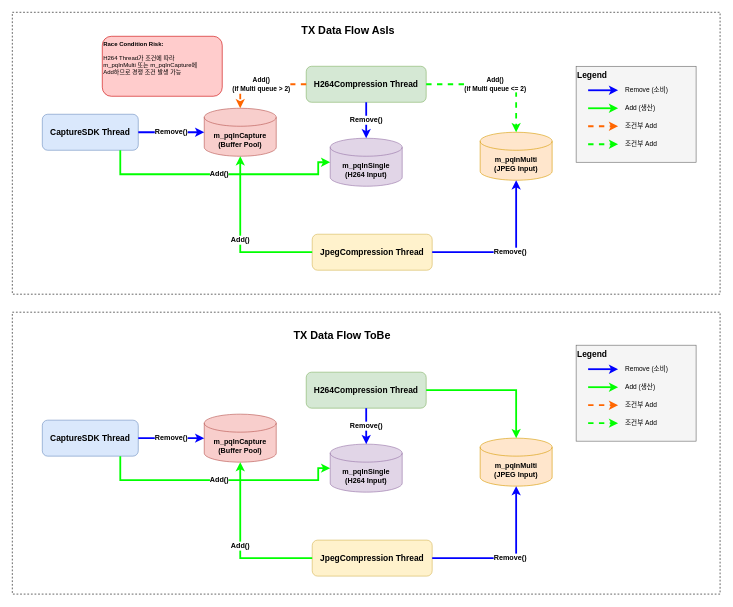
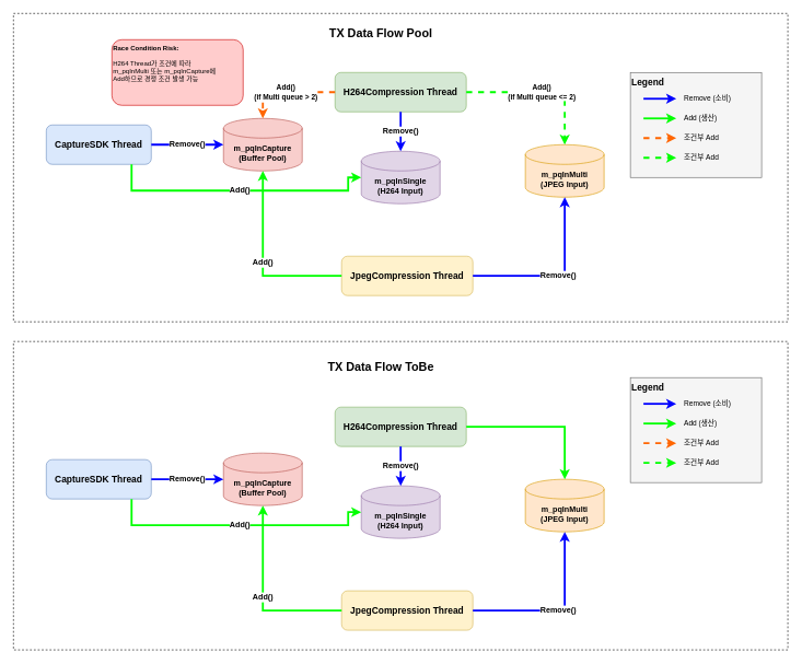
  <mxCell id="0" />
  <mxCell id="1" parent="0" />
  <mxCell id="2" value="" style="rounded=0;whiteSpace=wrap;html=1;fillColor=none;dashed=1;" vertex="1" parent="1"><mxGeometry x="20" y="520" width="1180" height="470" as="geometry" /></mxCell>
  <mxCell id="3" value="" style="rounded=0;whiteSpace=wrap;html=1;fillColor=none;dashed=1;" vertex="1" parent="1"><mxGeometry x="20" y="20" width="1180" height="470" as="geometry" /></mxCell>
  <mxCell id="4" value="CaptureSDK Thread" style="rounded=1;whiteSpace=wrap;html=1;fillColor=#dae8fc;strokeColor=#6c8ebf;fontSize=14;fontStyle=1" vertex="1" parent="1"><mxGeometry x="70" y="190" width="160" height="60" as="geometry" /></mxCell>
  <mxCell id="5" value="H264Compression Thread" style="rounded=1;whiteSpace=wrap;html=1;fillColor=#d5e8d4;strokeColor=#82b366;fontSize=14;fontStyle=1" vertex="1" parent="1"><mxGeometry x="510" y="110" width="200" height="60" as="geometry" /></mxCell>
  <mxCell id="6" value="JpegCompression Thread" style="rounded=1;whiteSpace=wrap;html=1;fillColor=#fff2cc;strokeColor=#d6b656;fontSize=14;fontStyle=1" vertex="1" parent="1"><mxGeometry x="520" y="390" width="200" height="60" as="geometry" /></mxCell>
  <mxCell id="7" value="m_pqInCapture&lt;br&gt;(Buffer Pool)" style="shape=cylinder3;whiteSpace=wrap;html=1;boundedLbl=1;backgroundOutline=1;size=15;fillColor=#f8cecc;strokeColor=#b85450;fontSize=12;fontStyle=1" vertex="1" parent="1"><mxGeometry x="340" y="180" width="120" height="80" as="geometry" /></mxCell>
  <mxCell id="8" value="m_pqInSingle&lt;br&gt;(H264 Input)" style="shape=cylinder3;whiteSpace=wrap;html=1;boundedLbl=1;backgroundOutline=1;size=15;fillColor=#e1d5e7;strokeColor=#9673a6;fontSize=12;fontStyle=1" vertex="1" parent="1"><mxGeometry x="550" y="230" width="120" height="80" as="geometry" /></mxCell>
  <mxCell id="9" value="m_pqInMulti&lt;br&gt;(JPEG Input)" style="shape=cylinder3;whiteSpace=wrap;html=1;boundedLbl=1;backgroundOutline=1;size=15;fillColor=#ffe6cc;strokeColor=#d79b00;fontSize=12;fontStyle=1" vertex="1" parent="1"><mxGeometry x="800" y="220" width="120" height="80" as="geometry" /></mxCell>
  <mxCell id="10" value="Remove()" style="edgeStyle=orthogonalEdgeStyle;rounded=0;orthogonalLoop=1;jettySize=auto;html=1;strokeWidth=3;strokeColor=#0000FF;fontSize=12;fontStyle=1" edge="1" parent="1" source="4" target="7"><mxGeometry relative="1" as="geometry" /></mxCell>
  <mxCell id="11" value="Add()" style="edgeStyle=orthogonalEdgeStyle;rounded=0;orthogonalLoop=1;jettySize=auto;html=1;strokeWidth=3;strokeColor=#00FF00;fontSize=12;fontStyle=1;entryX=0;entryY=0.5;entryDx=0;entryDy=0;entryPerimeter=0" edge="1" parent="1" source="4" target="8"><mxGeometry relative="1" as="geometry"><Array as="points"><mxPoint x="200" y="290" /><mxPoint x="530" y="290" /><mxPoint x="530" y="270" /></Array></mxGeometry></mxCell>
  <mxCell id="12" value="Remove()" style="edgeStyle=orthogonalEdgeStyle;rounded=0;orthogonalLoop=1;jettySize=auto;html=1;strokeWidth=3;strokeColor=#0000FF;fontSize=12;fontStyle=1;exitX=0.5;exitY=1;exitDx=0;exitDy=0;entryX=0.5;entryY=0;entryDx=0;entryDy=0;entryPerimeter=0" edge="1" parent="1" source="5" target="8"><mxGeometry relative="1" as="geometry" /></mxCell>
  <mxCell id="13" value="Add()&lt;br&gt;(if Multi queue &lt;= 2)" style="edgeStyle=orthogonalEdgeStyle;rounded=0;orthogonalLoop=1;jettySize=auto;html=1;strokeWidth=3;strokeColor=#00FF00;fontSize=11;fontStyle=1;exitX=1;exitY=0.5;exitDx=0;exitDy=0;entryX=0.5;entryY=0;entryDx=0;entryDy=0;entryPerimeter=0;dashed=1" edge="1" parent="1" source="5" target="9"><mxGeometry relative="1" as="geometry"><Array as="points"><mxPoint x="860" y="140" /></Array></mxGeometry></mxCell>
  <mxCell id="14" value="Add()&lt;br&gt;(if Multi queue &gt; 2)" style="edgeStyle=orthogonalEdgeStyle;rounded=0;orthogonalLoop=1;jettySize=auto;html=1;strokeWidth=3;strokeColor=#FF6600;fontSize=11;fontStyle=1;exitX=0;exitY=0.5;exitDx=0;exitDy=0;entryX=0.5;entryY=0;entryDx=0;entryDy=0;entryPerimeter=0;dashed=1" edge="1" parent="1" source="5" target="7"><mxGeometry relative="1" as="geometry"><Array as="points"><mxPoint x="400" y="140" /></Array></mxGeometry></mxCell>
  <mxCell id="15" value="Remove()" style="edgeStyle=orthogonalEdgeStyle;rounded=0;orthogonalLoop=1;jettySize=auto;html=1;strokeWidth=3;strokeColor=#0000FF;fontSize=12;fontStyle=1;exitX=1;exitY=0.5;exitDx=0;exitDy=0;entryX=0.5;entryY=1;entryDx=0;entryDy=0;entryPerimeter=0" edge="1" parent="1" source="6" target="9"><mxGeometry relative="1" as="geometry"><Array as="points"><mxPoint x="860" y="420" /></Array></mxGeometry></mxCell>
  <mxCell id="16" value="Add()" style="edgeStyle=orthogonalEdgeStyle;rounded=0;orthogonalLoop=1;jettySize=auto;html=1;strokeWidth=3;strokeColor=#00FF00;fontSize=12;fontStyle=1;exitX=0;exitY=0.5;exitDx=0;exitDy=0;entryX=0.5;entryY=1;entryDx=0;entryDy=0;entryPerimeter=0" edge="1" parent="1" source="6" target="7"><mxGeometry relative="1" as="geometry"><Array as="points"><mxPoint x="400" y="420" /></Array></mxGeometry></mxCell>
  <mxCell id="17" value="Legend" style="rounded=0;whiteSpace=wrap;html=1;fillColor=#f5f5f5;strokeColor=#666666;fontSize=14;fontStyle=1;align=left;verticalAlign=top" vertex="1" parent="1"><mxGeometry x="960" y="110" width="200" height="160" as="geometry" /></mxCell>
  <mxCell id="18" value="" style="endArrow=classic;html=1;strokeWidth=3;strokeColor=#0000FF" edge="1" parent="1"><mxGeometry width="50" height="50" relative="1" as="geometry"><mxPoint x="980" y="150" as="sourcePoint" /><mxPoint x="1030" y="150" as="targetPoint" /></mxGeometry></mxCell>
  <mxCell id="19" value="Remove (소비)" style="text;html=1;align=left;verticalAlign=middle;fontSize=11" vertex="1" parent="1"><mxGeometry x="1040" y="140" width="100" height="20" as="geometry" /></mxCell>
  <mxCell id="20" value="" style="endArrow=classic;html=1;strokeWidth=3;strokeColor=#00FF00" edge="1" parent="1"><mxGeometry width="50" height="50" relative="1" as="geometry"><mxPoint x="980" y="180" as="sourcePoint" /><mxPoint x="1030" y="180" as="targetPoint" /></mxGeometry></mxCell>
  <mxCell id="21" value="Add (생산)" style="text;html=1;align=left;verticalAlign=middle;fontSize=11" vertex="1" parent="1"><mxGeometry x="1040" y="170" width="100" height="20" as="geometry" /></mxCell>
  <mxCell id="22" value="" style="endArrow=classic;html=1;strokeWidth=3;strokeColor=#FF6600;dashed=1" edge="1" parent="1"><mxGeometry width="50" height="50" relative="1" as="geometry"><mxPoint x="980" y="210" as="sourcePoint" /><mxPoint x="1030" y="210" as="targetPoint" /></mxGeometry></mxCell>
  <mxCell id="23" value="조건부 Add" style="text;html=1;align=left;verticalAlign=middle;fontSize=11" vertex="1" parent="1"><mxGeometry x="1040" y="200" width="100" height="20" as="geometry" /></mxCell>
  <mxCell id="24" value="" style="endArrow=classic;html=1;strokeWidth=3;strokeColor=#00FF00;dashed=1" edge="1" parent="1"><mxGeometry width="50" height="50" relative="1" as="geometry"><mxPoint x="980" y="240" as="sourcePoint" /><mxPoint x="1030" y="240" as="targetPoint" /></mxGeometry></mxCell>
  <mxCell id="25" value="조건부 Add" style="text;html=1;align=left;verticalAlign=middle;fontSize=11" vertex="1" parent="1"><mxGeometry x="1040" y="230" width="100" height="20" as="geometry" /></mxCell>
- <mxCell id="26" value="TX Data Flow AsIs" style="text;html=1;strokeColor=none;fillColor=none;align=center;verticalAlign=middle;whiteSpace=wrap;rounded=0;fontSize=18;fontStyle=1" vertex="1" parent="1"><mxGeometry x="360" y="30" width="440" height="40" as="geometry" /></mxCell>
+ <mxCell id="26" value="TX Data Flow Pool" style="text;html=1;strokeColor=none;fillColor=none;align=center;verticalAlign=middle;whiteSpace=wrap;rounded=0;fontSize=18;fontStyle=1" vertex="1" parent="1"><mxGeometry x="360" y="30" width="440" height="40" as="geometry" /></mxCell>
  <mxCell id="27" value="&lt;b&gt;Race Condition Risk:&lt;br&gt;&lt;/b&gt;&lt;br&gt;H264 Thread가 조건에 따라&lt;br&gt;m_pqInMulti 또는 m_pqInCapture에&lt;br&gt;Add하므로 경쟁 조건 발생 가능" style="rounded=1;whiteSpace=wrap;html=1;fillColor=#ffcccc;strokeColor=#cc0000;fontSize=10;align=left;verticalAlign=top" vertex="1" parent="1"><mxGeometry x="170" y="60" width="200" height="100" as="geometry" /></mxCell>
  <mxCell id="28" value="CaptureSDK Thread" style="rounded=1;whiteSpace=wrap;html=1;fillColor=#dae8fc;strokeColor=#6c8ebf;fontSize=14;fontStyle=1" vertex="1" parent="1"><mxGeometry x="70" y="700" width="160" height="60" as="geometry" /></mxCell>
  <mxCell id="29" value="H264Compression Thread" style="rounded=1;whiteSpace=wrap;html=1;fillColor=#d5e8d4;strokeColor=#82b366;fontSize=14;fontStyle=1" vertex="1" parent="1"><mxGeometry x="510" y="620" width="200" height="60" as="geometry" /></mxCell>
  <mxCell id="30" value="JpegCompression Thread" style="rounded=1;whiteSpace=wrap;html=1;fillColor=#fff2cc;strokeColor=#d6b656;fontSize=14;fontStyle=1" vertex="1" parent="1"><mxGeometry x="520" y="900" width="200" height="60" as="geometry" /></mxCell>
  <mxCell id="31" value="m_pqInCapture&lt;br&gt;(Buffer Pool)" style="shape=cylinder3;whiteSpace=wrap;html=1;boundedLbl=1;backgroundOutline=1;size=15;fillColor=#f8cecc;strokeColor=#b85450;fontSize=12;fontStyle=1" vertex="1" parent="1"><mxGeometry x="340" y="690" width="120" height="80" as="geometry" /></mxCell>
  <mxCell id="32" value="m_pqInSingle&lt;br&gt;(H264 Input)" style="shape=cylinder3;whiteSpace=wrap;html=1;boundedLbl=1;backgroundOutline=1;size=15;fillColor=#e1d5e7;strokeColor=#9673a6;fontSize=12;fontStyle=1" vertex="1" parent="1"><mxGeometry x="550" y="740" width="120" height="80" as="geometry" /></mxCell>
  <mxCell id="33" value="m_pqInMulti&lt;br&gt;(JPEG Input)" style="shape=cylinder3;whiteSpace=wrap;html=1;boundedLbl=1;backgroundOutline=1;size=15;fillColor=#ffe6cc;strokeColor=#d79b00;fontSize=12;fontStyle=1" vertex="1" parent="1"><mxGeometry x="800" y="730" width="120" height="80" as="geometry" /></mxCell>
  <mxCell id="34" value="Remove()" style="edgeStyle=orthogonalEdgeStyle;rounded=0;orthogonalLoop=1;jettySize=auto;html=1;strokeWidth=3;strokeColor=#0000FF;fontSize=12;fontStyle=1" edge="1" parent="1" source="28" target="31"><mxGeometry relative="1" as="geometry" /></mxCell>
  <mxCell id="35" value="Add()" style="edgeStyle=orthogonalEdgeStyle;rounded=0;orthogonalLoop=1;jettySize=auto;html=1;strokeWidth=3;strokeColor=#00FF00;fontSize=12;fontStyle=1;entryX=0;entryY=0.5;entryDx=0;entryDy=0;entryPerimeter=0" edge="1" parent="1" source="28" target="32"><mxGeometry relative="1" as="geometry"><Array as="points"><mxPoint x="200" y="800" /><mxPoint x="530" y="800" /><mxPoint x="530" y="780" /></Array></mxGeometry></mxCell>
  <mxCell id="36" value="Remove()" style="edgeStyle=orthogonalEdgeStyle;rounded=0;orthogonalLoop=1;jettySize=auto;html=1;strokeWidth=3;strokeColor=#0000FF;fontSize=12;fontStyle=1;exitX=0.5;exitY=1;exitDx=0;exitDy=0;entryX=0.5;entryY=0;entryDx=0;entryDy=0;entryPerimeter=0" edge="1" parent="1" source="29" target="32"><mxGeometry relative="1" as="geometry" /></mxCell>
  <mxCell id="37" value="" style="edgeStyle=orthogonalEdgeStyle;rounded=0;orthogonalLoop=1;jettySize=auto;html=1;strokeWidth=3;strokeColor=#00FF00;fontSize=11;fontStyle=1;exitX=1;exitY=0.5;exitDx=0;exitDy=0;entryX=0.5;entryY=0;entryDx=0;entryDy=0;entryPerimeter=0;" edge="1" parent="1" source="29" target="33"><mxGeometry relative="1" as="geometry"><Array as="points"><mxPoint x="860" y="650" /></Array></mxGeometry></mxCell>
  <mxCell id="38" value="Remove()" style="edgeStyle=orthogonalEdgeStyle;rounded=0;orthogonalLoop=1;jettySize=auto;html=1;strokeWidth=3;strokeColor=#0000FF;fontSize=12;fontStyle=1;exitX=1;exitY=0.5;exitDx=0;exitDy=0;entryX=0.5;entryY=1;entryDx=0;entryDy=0;entryPerimeter=0" edge="1" parent="1" source="30" target="33"><mxGeometry relative="1" as="geometry"><Array as="points"><mxPoint x="860" y="930" /></Array></mxGeometry></mxCell>
  <mxCell id="39" value="Add()" style="edgeStyle=orthogonalEdgeStyle;rounded=0;orthogonalLoop=1;jettySize=auto;html=1;strokeWidth=3;strokeColor=#00FF00;fontSize=12;fontStyle=1;exitX=0;exitY=0.5;exitDx=0;exitDy=0;entryX=0.5;entryY=1;entryDx=0;entryDy=0;entryPerimeter=0" edge="1" parent="1" source="30" target="31"><mxGeometry relative="1" as="geometry"><Array as="points"><mxPoint x="400" y="930" /></Array></mxGeometry></mxCell>
- <mxCell id="40" value="TX Data Flow ToBe" style="text;html=1;strokeColor=none;fillColor=none;align=center;verticalAlign=middle;whiteSpace=wrap;rounded=0;fontSize=18;fontStyle=1" vertex="1" parent="1"><mxGeometry x="350" y="540" width="440" height="40" as="geometry" /></mxCell>
+ <mxCell id="40" value="TX Data Flow ToBe" style="text;html=1;strokeColor=none;fillColor=none;align=center;verticalAlign=middle;whiteSpace=wrap;rounded=0;fontSize=18;fontStyle=1" vertex="1" parent="1"><mxGeometry x="360" y="540" width="440" height="40" as="geometry" /></mxCell>
  <mxCell id="41" value="Legend" style="rounded=0;whiteSpace=wrap;html=1;fillColor=#f5f5f5;strokeColor=#666666;fontSize=14;fontStyle=1;align=left;verticalAlign=top" vertex="1" parent="1"><mxGeometry x="960" y="575" width="200" height="160" as="geometry" /></mxCell>
  <mxCell id="42" value="" style="endArrow=classic;html=1;strokeWidth=3;strokeColor=#0000FF" edge="1" parent="1"><mxGeometry width="50" height="50" relative="1" as="geometry"><mxPoint x="980" y="615" as="sourcePoint" /><mxPoint x="1030" y="615" as="targetPoint" /></mxGeometry></mxCell>
  <mxCell id="43" value="Remove (소비)" style="text;html=1;align=left;verticalAlign=middle;fontSize=11" vertex="1" parent="1"><mxGeometry x="1040" y="605" width="100" height="20" as="geometry" /></mxCell>
  <mxCell id="44" value="" style="endArrow=classic;html=1;strokeWidth=3;strokeColor=#00FF00" edge="1" parent="1"><mxGeometry width="50" height="50" relative="1" as="geometry"><mxPoint x="980" y="645" as="sourcePoint" /><mxPoint x="1030" y="645" as="targetPoint" /></mxGeometry></mxCell>
  <mxCell id="45" value="Add (생산)" style="text;html=1;align=left;verticalAlign=middle;fontSize=11" vertex="1" parent="1"><mxGeometry x="1040" y="635" width="100" height="20" as="geometry" /></mxCell>
  <mxCell id="46" value="" style="endArrow=classic;html=1;strokeWidth=3;strokeColor=#FF6600;dashed=1" edge="1" parent="1"><mxGeometry width="50" height="50" relative="1" as="geometry"><mxPoint x="980" y="675" as="sourcePoint" /><mxPoint x="1030" y="675" as="targetPoint" /></mxGeometry></mxCell>
  <mxCell id="47" value="조건부 Add" style="text;html=1;align=left;verticalAlign=middle;fontSize=11" vertex="1" parent="1"><mxGeometry x="1040" y="665" width="100" height="20" as="geometry" /></mxCell>
  <mxCell id="48" value="" style="endArrow=classic;html=1;strokeWidth=3;strokeColor=#00FF00;dashed=1" edge="1" parent="1"><mxGeometry width="50" height="50" relative="1" as="geometry"><mxPoint x="980" y="705" as="sourcePoint" /><mxPoint x="1030" y="705" as="targetPoint" /></mxGeometry></mxCell>
  <mxCell id="49" value="조건부 Add" style="text;html=1;align=left;verticalAlign=middle;fontSize=11" vertex="1" parent="1"><mxGeometry x="1040" y="695" width="100" height="20" as="geometry" /></mxCell>
